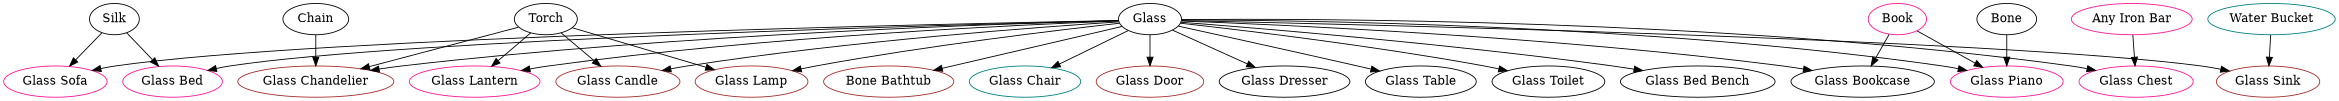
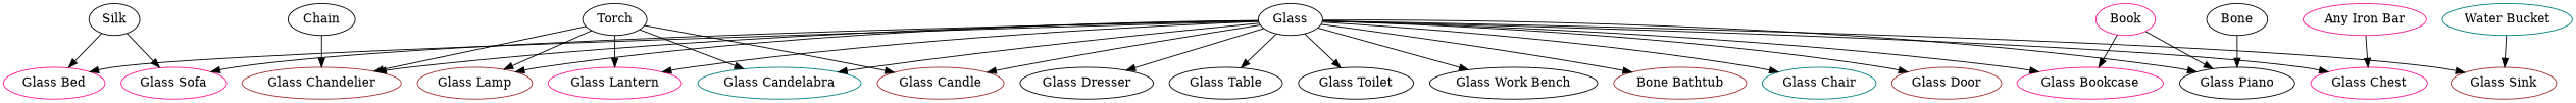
  digraph {
    node [color=black]
    edge [color=black]
    n1 [color=brown label="Bone Bathtub"]
    Glass
    "Glass Bed" [color=deeppink]
-   "Glass Bookcase"
+   "Glass Bookcase" [color=deeppink]
+   "Glass Candelabra" [color=teal]
    "Glass Candle" [color=brown]
    "Glass Chair" [color=teal]
    "Glass Chandelier" [color=brown]
    "Glass Chest" [color=deeppink]
    "Glass Door" [color=brown]
    "Glass Dresser"
    "Glass Lamp" [color=brown]
    "Glass Lantern" [color=deeppink]
-   "Glass Piano" [color=deeppink]
+   "Glass Piano"
    "Glass Sink" [color=brown]
    "Glass Sofa" [color=deeppink]
    "Glass Table"
    "Glass Toilet"
-   "Glass Work Bench" [label="Glass Bed Bench"]
+   "Glass Work Bench"
    Silk
    Book [color=deeppink]
    Torch
    Chain
    "Any Iron Bar" [color=deeppink]
    Bone
    "Water Bucket" [color=teal]
    Glass -> n1
    Glass -> "Glass Bed"
    Glass -> "Glass Bookcase"
+   Glass -> "Glass Candelabra"
    Glass -> "Glass Candle"
    Glass -> "Glass Chair"
    Glass -> "Glass Chandelier"
    Glass -> "Glass Chest"
    Glass -> "Glass Door"
    Glass -> "Glass Dresser"
    Glass -> "Glass Lamp"
    Glass -> "Glass Lantern"
    Glass -> "Glass Piano"
    Glass -> "Glass Sink"
    Glass -> "Glass Sofa"
    Glass -> "Glass Table"
    Glass -> "Glass Toilet"
    Glass -> "Glass Work Bench"
    Silk -> "Glass Bed"
    Silk -> "Glass Sofa"
    Book -> "Glass Bookcase"
    Book -> "Glass Piano"
+   Torch -> "Glass Candelabra"
    Torch -> "Glass Candle"
    Torch -> "Glass Chandelier"
    Torch -> "Glass Lamp"
    Torch -> "Glass Lantern"
    Chain -> "Glass Chandelier"
    "Any Iron Bar" -> "Glass Chest"
    Bone -> "Glass Piano"
    "Water Bucket" -> "Glass Sink"
  }
